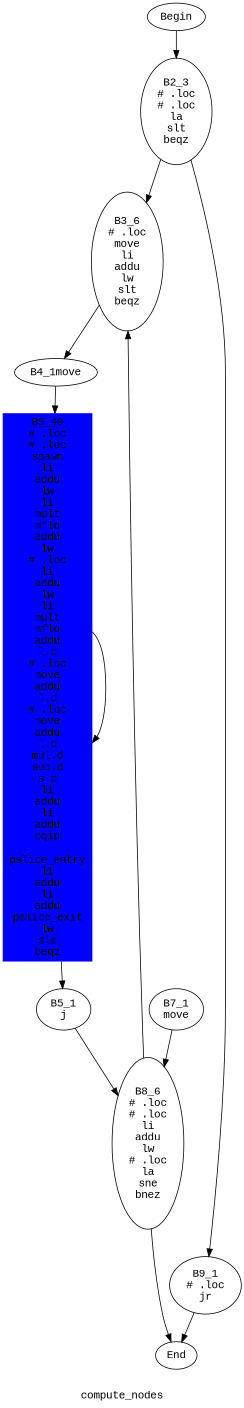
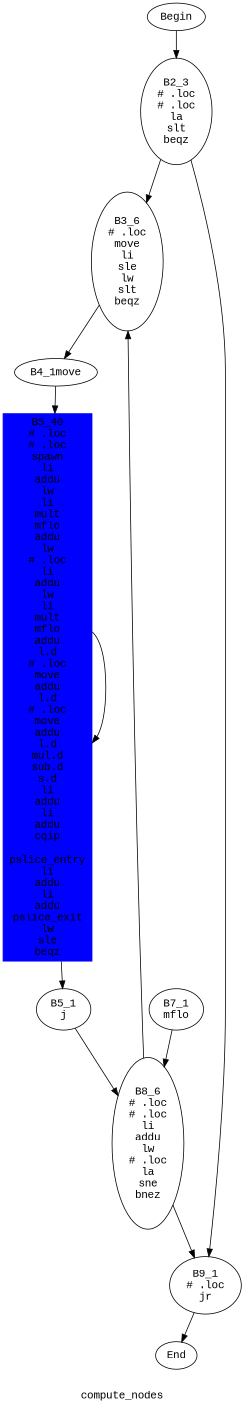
  digraph {
    color=purple
    fontname="Liberation Mono"
    label=compute_nodes
    style=dashed
    node [fontname="Liberation Mono"]
    edge [fontname="Liberation Mono"]
    n1 [label=Begin]
    n2 [label="B2_3\n# .loc\n# .loc\nla\nslt\nbeqz\n"]
-   n3 [label="B3_6\n# .loc\nmove\nli\naddu\nlw\nslt\nbeqz\n"]
+   n3 [label="B3_6\n# .loc\nmove\nli\nsle\nlw\nslt\nbeqz\n"]
    n4 [label="B9_1\n# .loc\njr\n"]
    n5 [label="B4_1move\n"]
    n6 [label=End]
    n7 [color=blue label="B5_40\n# .loc\n# .loc\nspawn\nli\naddu\nlw\nli\nmult\nmflo\naddu\nlw\n# .loc\nli\naddu\nlw\nli\nmult\nmflo\naddu\nl.d\n# .loc\nmove\naddu\nl.d\n# .loc\nmove\naddu\nl.d\nmul.d\nsub.d\ns.d\nli\naddu\nli\naddu\ncqip\n\npslice_entry\nli\naddu\nli\naddu\npslice_exit\nlw\nsle\nbeqz\n" shape=polygon style=filled]
-   n8 [label="B7_1\nmove\n"]
+   n8 [label="B7_1\nmflo\n"]
    n9 [label="B8_6\n# .loc\n# .loc\nli\naddu\nlw\n# .loc\nla\nsne\nbnez\n"]
    n10 [label="B5_1\nj\n"]
    n1 -> n2
    n2 -> n3
    n2 -> n4
    n3 -> n5
    n4 -> n6
    n5 -> n7
    n7 -> n7
    n7 -> n10
    n8 -> n9
    n9 -> n3
-   n9 -> n6
+   n9 -> n4
    n10 -> n9
  }
